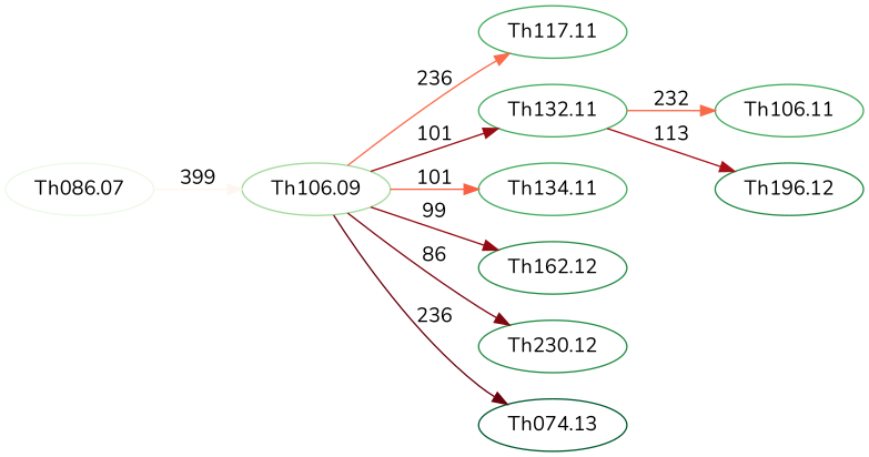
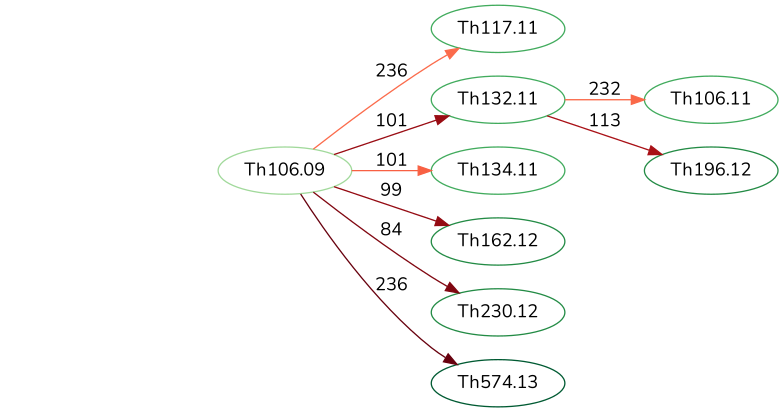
  digraph {
    fontname=Nunito
    rankdir=LR
    node [color="#41AB5D" dates=1461 fontname=Nunito "label.cex"=1 year=2011]
    edge [fontname=Nunito]
-   "Th086.07" [color="#EDF8E9" dates=0 year=2007]
    "Th106.09" [color="#A1D99B" dates=731 year=2009]
    "Th117.11"
    "Th132.11"
    "Th134.11"
    "Th162.12" [color="#238B45" dates=1826 year=2012]
    "Th230.12" [color="#238B45" dates=1826 year=2012]
-   "Th074.13" [color="#005A32" dates=2192 year=2013]
+   "Th074.13" [color="#005A32" dates=2192 year=2013 label="Th574.13"]
    "Th106.11"
    "Th196.12" [color="#238B45" dates=1826 year=2012]
-   "Th086.07" -> "Th106.09" [color="#FFF5F0" label=399 weight=399]
    "Th106.09" -> "Th117.11" [color="#FB6B4B" label=236 weight=236]
    "Th106.09" -> "Th132.11" [color="#990C13" label=101 weight=101]
    "Th106.09" -> "Th134.11" [color="#F86043" label=101 weight=226]
    "Th106.09" -> "Th162.12" [color="#940A12" label=99 weight=99]
-   "Th106.09" -> "Th230.12" [color="#800610" label=86 weight=84]
+   "Th106.09" -> "Th230.12" [color="#800610" label=84 weight=84]
    "Th106.09" -> "Th074.13" [color="#67000D" label=236 weight=64]
    "Th132.11" -> "Th106.11" [color="#FA6848" label=232 weight=232]
    "Th132.11" -> "Th196.12" [color="#A91016" label=113 weight=113]
  }
